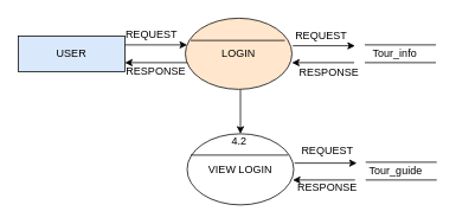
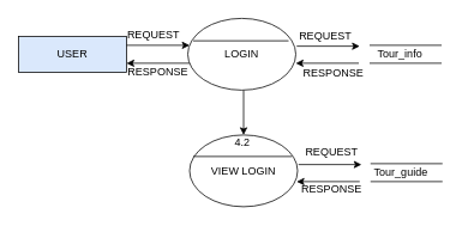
  <mxCell id="0" />
  <mxCell id="1" parent="0" />
  <mxCell id="2" value="USER" style="rounded=0;whiteSpace=wrap;html=1;fillColor=#dae8fc;" parent="1" vertex="1"><mxGeometry x="20" y="40" width="120" height="40" as="geometry" /></mxCell>
  <mxCell id="3" value="" style="endArrow=classic;html=1;" parent="1" edge="1"><mxGeometry width="50" height="50" relative="1" as="geometry"><mxPoint x="140" y="50" as="sourcePoint" /><mxPoint x="210" y="50" as="targetPoint" /></mxGeometry></mxCell>
  <mxCell id="4" value="" style="endArrow=classic;html=1;" parent="1" edge="1"><mxGeometry width="50" height="50" relative="1" as="geometry"><mxPoint x="210" y="70" as="sourcePoint" /><mxPoint x="140" y="70" as="targetPoint" /></mxGeometry></mxCell>
  <mxCell id="5" value="" style="edgeStyle=orthogonalEdgeStyle;rounded=0;orthogonalLoop=1;jettySize=auto;html=1;" parent="1" edge="1"><mxGeometry relative="1" as="geometry"><mxPoint x="270" y="100" as="sourcePoint" /><mxPoint x="270" y="150" as="targetPoint" /></mxGeometry></mxCell>
  <mxCell id="6" value="VIEW LOGIN" style="ellipse;whiteSpace=wrap;html=1;" parent="1" vertex="1"><mxGeometry x="210" y="150" width="120" height="80" as="geometry" /></mxCell>
  <mxCell id="7" value="" style="endArrow=classic;html=1;" parent="1" edge="1"><mxGeometry width="50" height="50" relative="1" as="geometry"><mxPoint x="329" y="51" as="sourcePoint" /><mxPoint x="399" y="51" as="targetPoint" /></mxGeometry></mxCell>
  <mxCell id="8" value="" style="endArrow=classic;html=1;" parent="1" edge="1"><mxGeometry width="50" height="50" relative="1" as="geometry"><mxPoint x="398" y="70" as="sourcePoint" /><mxPoint x="328" y="70" as="targetPoint" /></mxGeometry></mxCell>
  <mxCell id="9" value="" style="endArrow=none;html=1;" parent="1" edge="1"><mxGeometry width="50" height="50" relative="1" as="geometry"><mxPoint x="410" y="50" as="sourcePoint" /><mxPoint x="490" y="50" as="targetPoint" /></mxGeometry></mxCell>
  <mxCell id="10" value="" style="endArrow=none;html=1;" parent="1" edge="1"><mxGeometry width="50" height="50" relative="1" as="geometry"><mxPoint x="410" y="70" as="sourcePoint" /><mxPoint x="490" y="70" as="targetPoint" /></mxGeometry></mxCell>
  <mxCell id="11" value="Tour_info" style="text;html=1;strokeColor=none;fillColor=none;align=center;verticalAlign=middle;whiteSpace=wrap;rounded=0;" parent="1" vertex="1"><mxGeometry x="424" y="55" width="40" height="10" as="geometry" /></mxCell>
  <mxCell id="12" value="" style="endArrow=classic;html=1;" parent="1" edge="1"><mxGeometry width="50" height="50" relative="1" as="geometry"><mxPoint x="331" y="183" as="sourcePoint" /><mxPoint x="401" y="183" as="targetPoint" /></mxGeometry></mxCell>
  <mxCell id="13" value="" style="endArrow=classic;html=1;" parent="1" edge="1"><mxGeometry width="50" height="50" relative="1" as="geometry"><mxPoint x="399" y="202" as="sourcePoint" /><mxPoint x="329" y="202" as="targetPoint" /></mxGeometry></mxCell>
  <mxCell id="14" value="" style="endArrow=none;html=1;" parent="1" edge="1"><mxGeometry width="50" height="50" relative="1" as="geometry"><mxPoint x="411" y="182" as="sourcePoint" /><mxPoint x="491" y="182" as="targetPoint" /></mxGeometry></mxCell>
  <mxCell id="15" value="" style="endArrow=none;html=1;" parent="1" edge="1"><mxGeometry width="50" height="50" relative="1" as="geometry"><mxPoint x="411" y="202" as="sourcePoint" /><mxPoint x="491" y="202" as="targetPoint" /></mxGeometry></mxCell>
  <mxCell id="16" value="Tour_guide" style="text;html=1;strokeColor=none;fillColor=none;align=center;verticalAlign=middle;whiteSpace=wrap;rounded=0;" parent="1" vertex="1"><mxGeometry x="425" y="187" width="40" height="10" as="geometry" /></mxCell>
  <mxCell id="17" value="" style="endArrow=none;html=1;" parent="1" edge="1"><mxGeometry width="50" height="50" relative="1" as="geometry"><mxPoint x="214" y="174" as="sourcePoint" /><mxPoint x="324" y="174" as="targetPoint" /></mxGeometry></mxCell>
  <mxCell id="18" value="4.2" style="text;html=1;strokeColor=none;fillColor=none;align=center;verticalAlign=middle;whiteSpace=wrap;rounded=0;" parent="1" vertex="1"><mxGeometry x="249" y="149" width="40" height="20" as="geometry" /></mxCell>
  <mxCell id="19" value="REQUEST" style="text;html=1;strokeColor=none;fillColor=none;align=center;verticalAlign=middle;whiteSpace=wrap;rounded=0;" parent="1" vertex="1"><mxGeometry x="150" y="28" width="40" height="20" as="geometry" /></mxCell>
  <mxCell id="20" value="RESPONSE" style="text;html=1;strokeColor=none;fillColor=none;align=center;verticalAlign=middle;whiteSpace=wrap;rounded=0;" parent="1" vertex="1"><mxGeometry x="155" y="70" width="40" height="20" as="geometry" /></mxCell>
  <mxCell id="21" value="REQUEST" style="text;html=1;strokeColor=none;fillColor=none;align=center;verticalAlign=middle;whiteSpace=wrap;rounded=0;" parent="1" vertex="1"><mxGeometry x="341" y="30" width="40" height="20" as="geometry" /></mxCell>
  <mxCell id="22" value="RESPONSE" style="text;html=1;strokeColor=none;fillColor=none;align=center;verticalAlign=middle;whiteSpace=wrap;rounded=0;" parent="1" vertex="1"><mxGeometry x="350" y="71" width="40" height="20" as="geometry" /></mxCell>
  <mxCell id="23" value="RESPONSE" style="text;html=1;strokeColor=none;fillColor=none;align=center;verticalAlign=middle;whiteSpace=wrap;rounded=0;" parent="1" vertex="1"><mxGeometry x="348" y="201" width="40" height="20" as="geometry" /></mxCell>
  <mxCell id="24" value="REQUEST" style="text;html=1;strokeColor=none;fillColor=none;align=center;verticalAlign=middle;whiteSpace=wrap;rounded=0;" parent="1" vertex="1"><mxGeometry x="348" y="159" width="40" height="20" as="geometry" /></mxCell>
- <mxCell id="25" value="LOGIN" style="ellipse;whiteSpace=wrap;html=1;fillColor=#ffe6cc;" parent="1" vertex="1"><mxGeometry x="208" y="20" width="120" height="80" as="geometry" /></mxCell>
+ <mxCell id="25" value="LOGIN" style="ellipse;whiteSpace=wrap;html=1;" parent="1" vertex="1"><mxGeometry x="208" y="20" width="120" height="80" as="geometry" /></mxCell>
  <mxCell id="26" value="" style="endArrow=none;html=1;" parent="1" edge="1"><mxGeometry width="50" height="50" relative="1" as="geometry"><mxPoint x="214" y="45" as="sourcePoint" /><mxPoint x="320" y="45" as="targetPoint" /></mxGeometry></mxCell>
